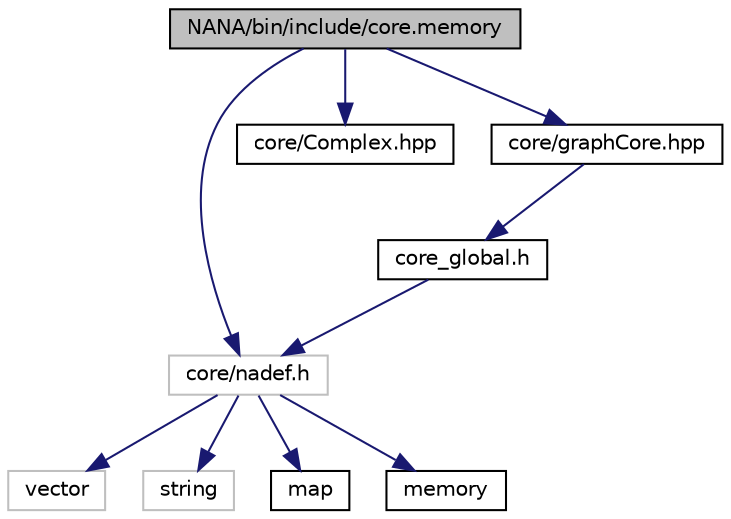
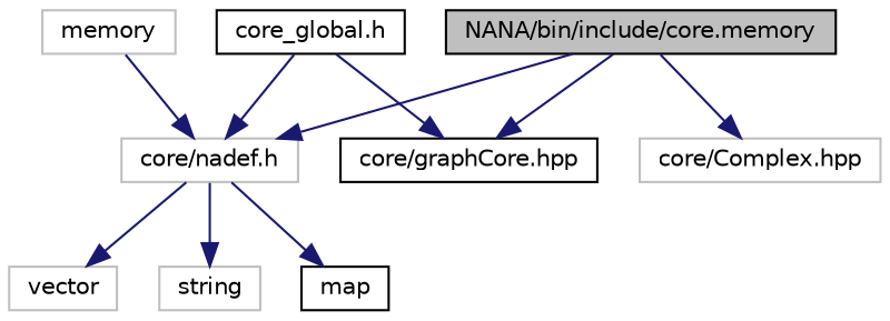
  digraph {
    node [color=black fillcolor=white fontname=Helvetica fontsize=10 shape=record style=filled]
    edge [color=midnightblue fontname=Helvetica fontsize=10 labelfontname=Helvetica labelfontsize=10 style=solid]
    n1 [fillcolor=grey75 fontcolor=black height=0.2 label="NANA/bin/include/core.memory" width=0.4]
    n2 [color=grey75 height=0.2 label="core/nadef.h" width=0.4]
-   n3 [height=0.2 label="core/Complex.hpp" width=0.4]
+   n3 [color=grey75 height=0.2 label="core/Complex.hpp" width=0.4]
    n4 [height=0.2 label="core/graphCore.hpp" width=0.4]
    n5 [color=grey75 height=0.2 label=vector width=0.4]
    n6 [color=grey75 height=0.2 label=string width=0.4]
    n7 [height=0.2 label=map width=0.4]
-   n8 [height=0.2 label=memory width=0.4]
+   n8 [color=grey75 height=0.2 label=memory width=0.4]
    n9 [height=0.2 label="core_global.h" width=0.4]
    n1 -> n2
    n1 -> n3
    n1 -> n4
    n2 -> n5
    n2 -> n6
    n2 -> n7
-   n2 -> n8
-   n4 -> n9
+   n8 -> n2
+   n9 -> n4
    n9 -> n2
  }
